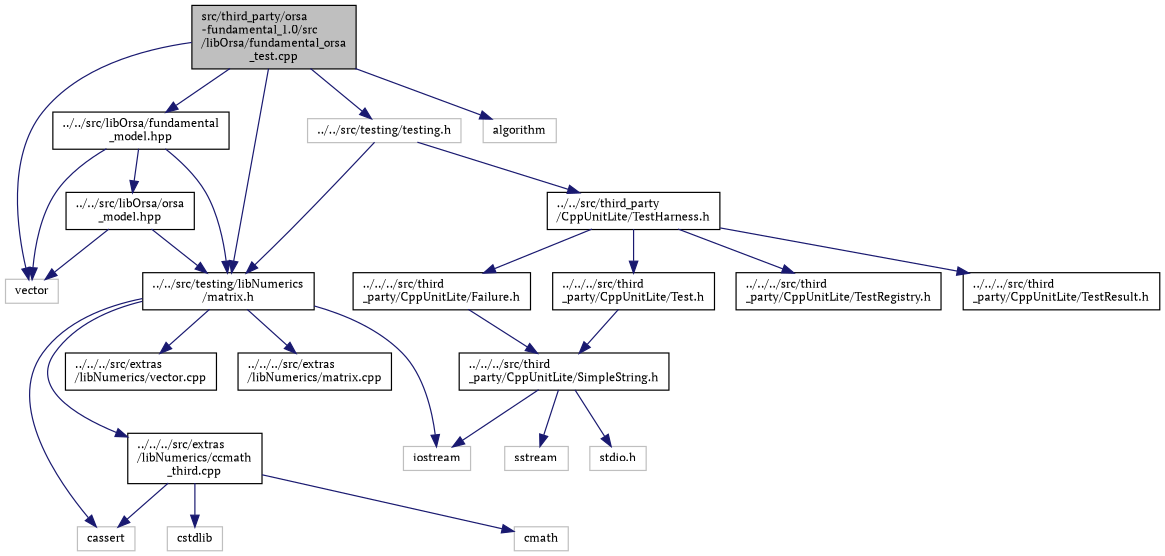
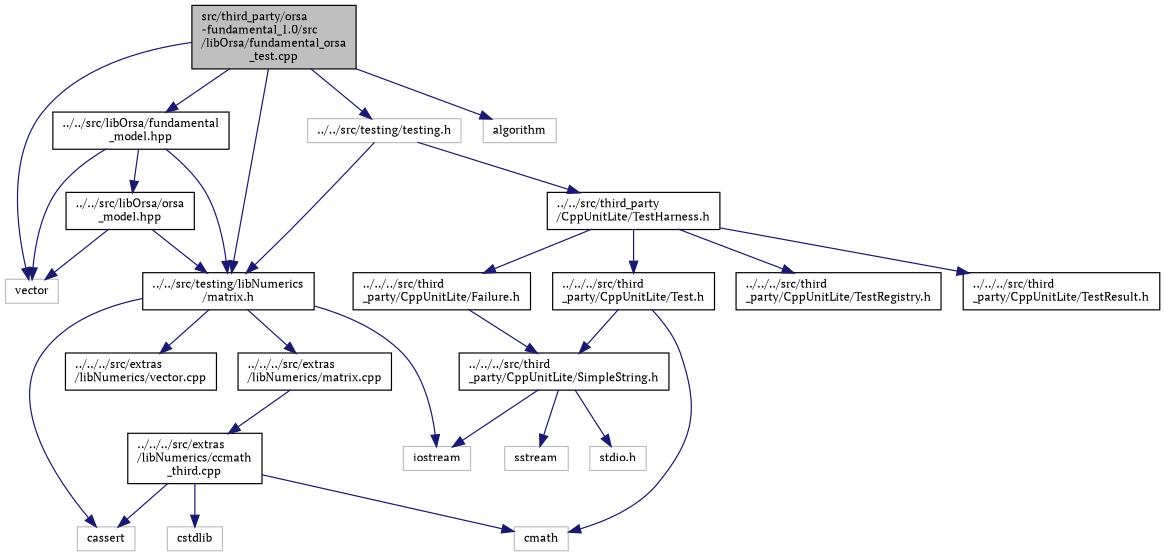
  digraph {
    fontname="PT Serif"
    node [color=black fillcolor=white fontname="PT Serif" fontsize=10 shape=record style=filled]
    edge [color=midnightblue fontname="PT Serif" fontsize=10 labelfontname=Helvetica labelfontsize=10 style=solid]
    n1 [fillcolor=grey75 fontcolor=black height=0.2 label="src/third_party/orsa\l-fundamental_1.0/src\l/libOrsa/fundamental_orsa\l_test.cpp" width=0.4]
    n2 [color=grey75 height=0.2 label=vector width=0.4]
    n3 [color=grey75 height=0.2 label=algorithm width=0.4]
    n4 [height=0.2 label="../../src/testing/libNumerics\l/matrix.h" width=0.4]
    n5 [height=0.2 label="../../src/libOrsa/fundamental\l_model.hpp" width=0.4]
    n6 [color=grey75 height=0.2 label="../../src/testing/testing.h" width=0.4]
    n7 [color=grey75 height=0.2 label=iostream width=0.4]
    n8 [color=grey75 height=0.2 label=cassert width=0.4]
    n9 [height=0.2 label="../../../src/extras\l/libNumerics/matrix.cpp" width=0.4]
    n10 [height=0.2 label="../../../src/extras\l/libNumerics/vector.cpp" width=0.4]
    n11 [height=0.2 label="../../src/libOrsa/orsa\l_model.hpp" width=0.4]
    n12 [height=0.2 label="../../src/third_party\l/CppUnitLite/TestHarness.h" width=0.4]
    n13 [height=0.2 label="../../../src/extras\l/libNumerics/ccmath\l_third.cpp" width=0.4]
    n14 [color=grey75 height=0.2 label=cmath width=0.4]
    n15 [color=grey75 height=0.2 label=cstdlib width=0.4]
    n16 [height=0.2 label="../../../src/third\l_party/CppUnitLite/Failure.h" width=0.4]
    n17 [height=0.2 label="../../../src/third\l_party/CppUnitLite/Test.h" width=0.4]
    n18 [height=0.2 label="../../../src/third\l_party/CppUnitLite/TestRegistry.h" width=0.4]
    n19 [height=0.2 label="../../../src/third\l_party/CppUnitLite/TestResult.h" width=0.4]
    n20 [height=0.2 label="../../../src/third\l_party/CppUnitLite/SimpleString.h" width=0.4]
    n21 [color=grey75 height=0.2 label=sstream width=0.4]
    n22 [color=grey75 height=0.2 label="stdio.h" width=0.4]
    n1 -> n2
    n1 -> n3
    n1 -> n4
    n1 -> n5
    n1 -> n6
    n4 -> n7
    n4 -> n8
    n4 -> n9
    n4 -> n10
    n5 -> n2
    n5 -> n4
    n5 -> n11
    n6 -> n4
    n6 -> n12
-   n4 -> n13
+   n9 -> n13
    n11 -> n2
    n11 -> n4
    n12 -> n16
    n12 -> n17
    n12 -> n18
    n12 -> n19
    n13 -> n8
    n13 -> n14
    n13 -> n15
    n16 -> n20
+   n17 -> n14
    n17 -> n20
    n20 -> n7
    n20 -> n21
    n20 -> n22
  }
